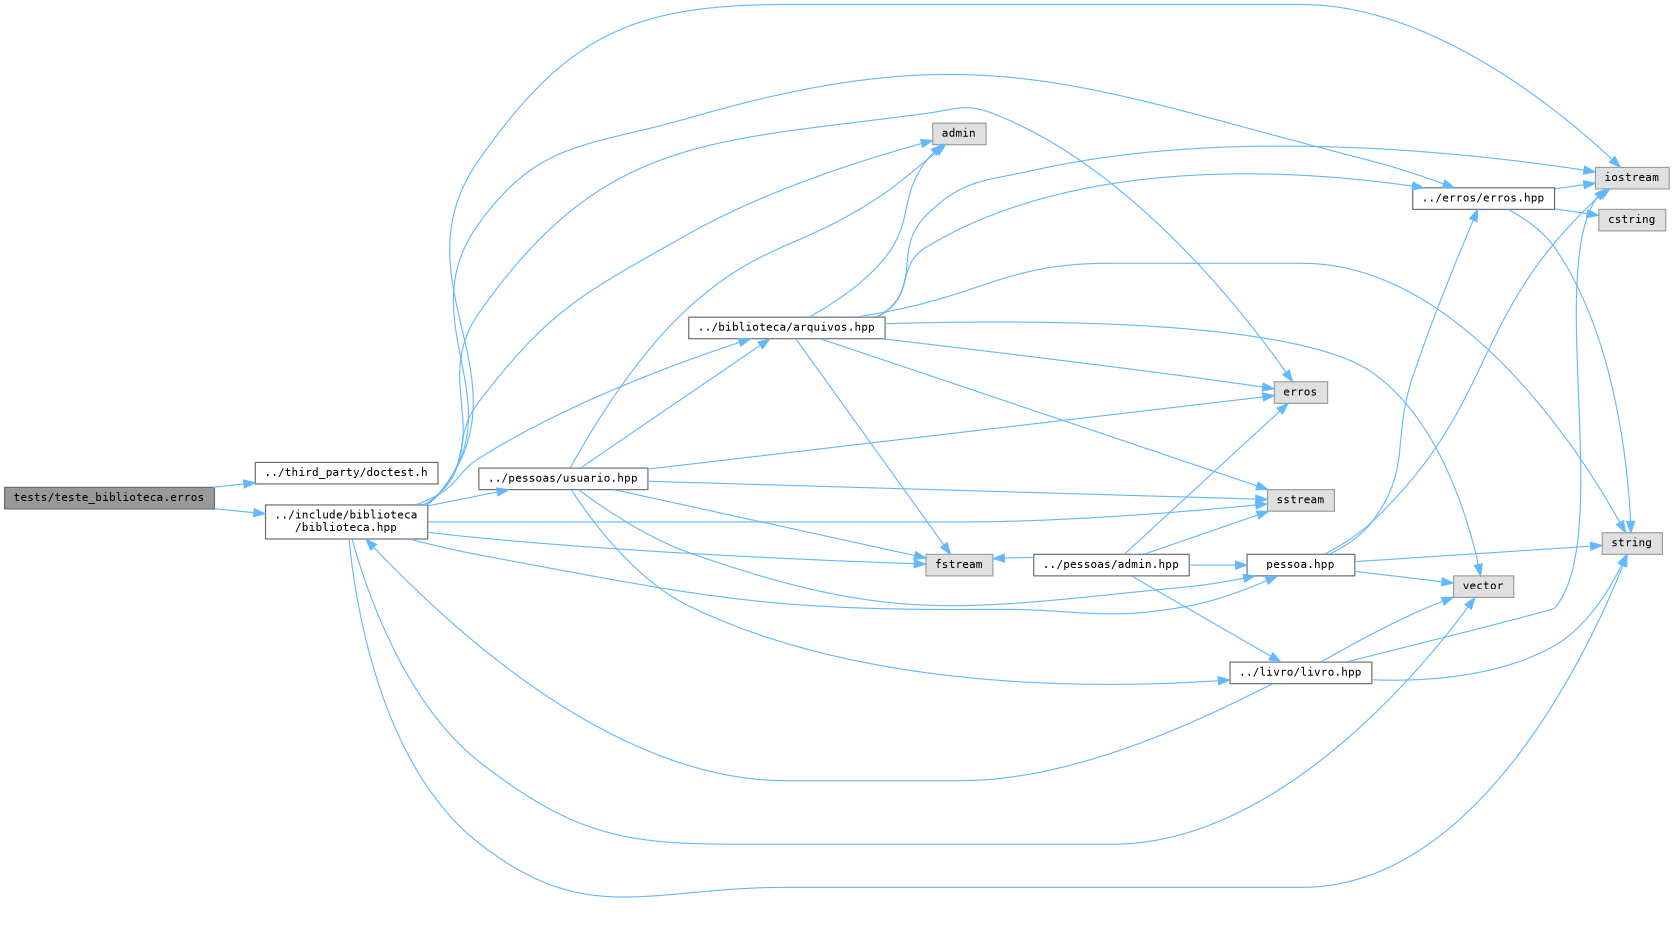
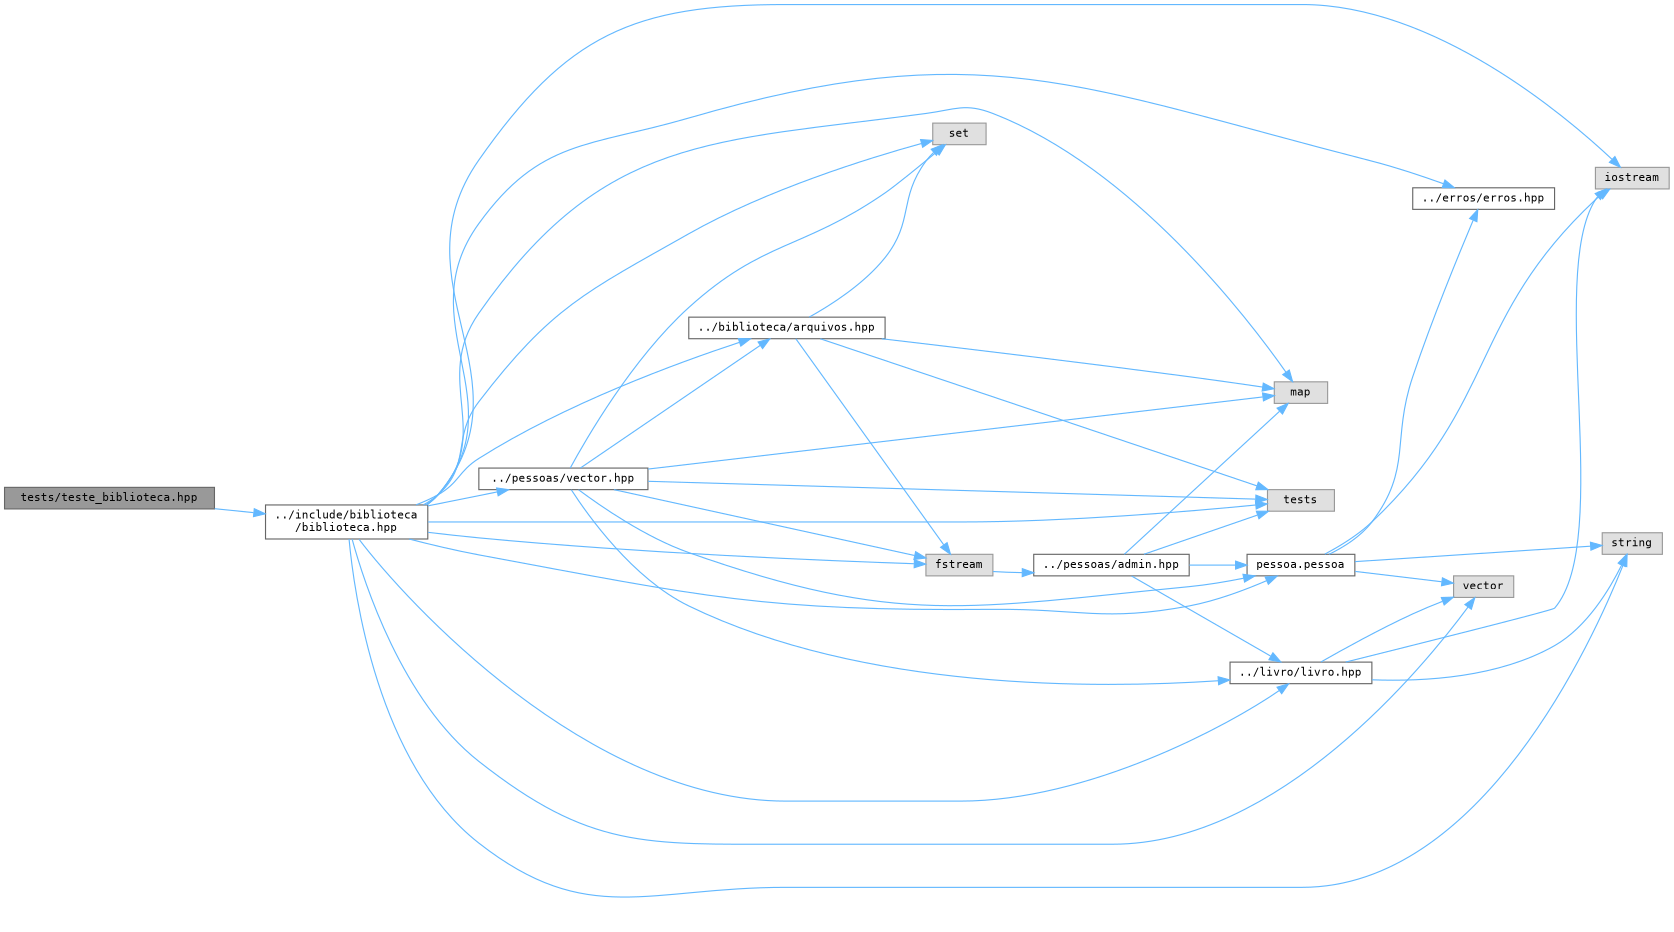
  digraph {
    fontname="DejaVu Sans Mono"
    rankdir=LR
    node [color=grey40 fillcolor=white fontname="DejaVu Sans Mono" fontsize=10 shape=box style=filled]
    edge [color=steelblue1 fontname="DejaVu Sans Mono" fontsize=10 labelfontname=Helvetica labelfontsize=10 style=solid]
-   n1 [color=gray40 fillcolor=grey60 fontcolor=black height=0.2 label="tests/teste_biblioteca.erros" width=0.4]
-   n2 [height=0.2 label="../third_party/doctest.h" width=0.4]
+   n1 [color=gray40 fillcolor=grey60 fontcolor=black height=0.2 label="tests/teste_biblioteca.hpp" width=0.4]
    n3 [height=0.2 label="../include/biblioteca\l/biblioteca.hpp" width=0.4]
    n4 [height=0.2 label="../livro/livro.hpp" width=0.4]
    n5 [color=grey60 fillcolor="#E0E0E0" height=0.2 label=iostream width=0.4]
    n6 [color=grey60 fillcolor="#E0E0E0" height=0.2 label=vector width=0.4]
    n7 [color=grey60 fillcolor="#E0E0E0" height=0.2 label=string width=0.4]
-   n8 [height=0.2 label="../pessoas/usuario.hpp" width=0.4]
+   n8 [height=0.2 label="../pessoas/vector.hpp" width=0.4]
    n9 [height=0.2 label="../erros/erros.hpp" width=0.4]
    n10 [height=0.2 label="../biblioteca/arquivos.hpp" width=0.4]
-   n11 [color=grey60 fillcolor="#E0E0E0" height=0.2 label=admin width=0.4]
-   n12 [color=grey60 fillcolor="#E0E0E0" height=0.2 label=erros width=0.4]
+   n11 [color=grey60 fillcolor="#E0E0E0" height=0.2 label=set width=0.4]
+   n12 [color=grey60 fillcolor="#E0E0E0" height=0.2 label=map width=0.4]
    n13 [color=grey60 fillcolor="#E0E0E0" height=0.2 label=fstream width=0.4]
-   n14 [color=grey60 fillcolor="#E0E0E0" height=0.2 label=sstream width=0.4]
-   n15 [height=0.2 label="pessoa.hpp" width=0.4]
-   n16 [color=grey60 fillcolor="#E0E0E0" height=0.2 label=cstring width=0.4]
+   n14 [color=grey60 fillcolor="#E0E0E0" height=0.2 label=tests width=0.4]
+   n15 [height=0.2 label="pessoa.pessoa" width=0.4]
    n17 [height=0.2 label="../pessoas/admin.hpp" width=0.4]
-   n1 -> n2
    n1 -> n3
-   n4 -> n3
+   n3 -> n4
    n3 -> n5
    n3 -> n6
    n3 -> n7
    n3 -> n8
    n3 -> n9
    n3 -> n10
    n3 -> n11
    n3 -> n12
    n3 -> n13
    n3 -> n14
    n3 -> n15
    n4 -> n5
    n4 -> n6
    n4 -> n7
    n8 -> n4
    n8 -> n10
    n8 -> n11
    n8 -> n12
    n8 -> n13
    n8 -> n14
    n8 -> n15
-   n9 -> n5
-   n9 -> n7
-   n9 -> n16
-   n10 -> n5
-   n10 -> n6
-   n10 -> n7
-   n10 -> n9
    n10 -> n11
    n10 -> n12
    n10 -> n13
    n10 -> n14
    n15 -> n5
    n15 -> n6
    n15 -> n7
    n15 -> n9
    n17 -> n4
    n17 -> n12
-   n17 -> n13
+   n13 -> n17
    n17 -> n14
    n17 -> n15
  }
